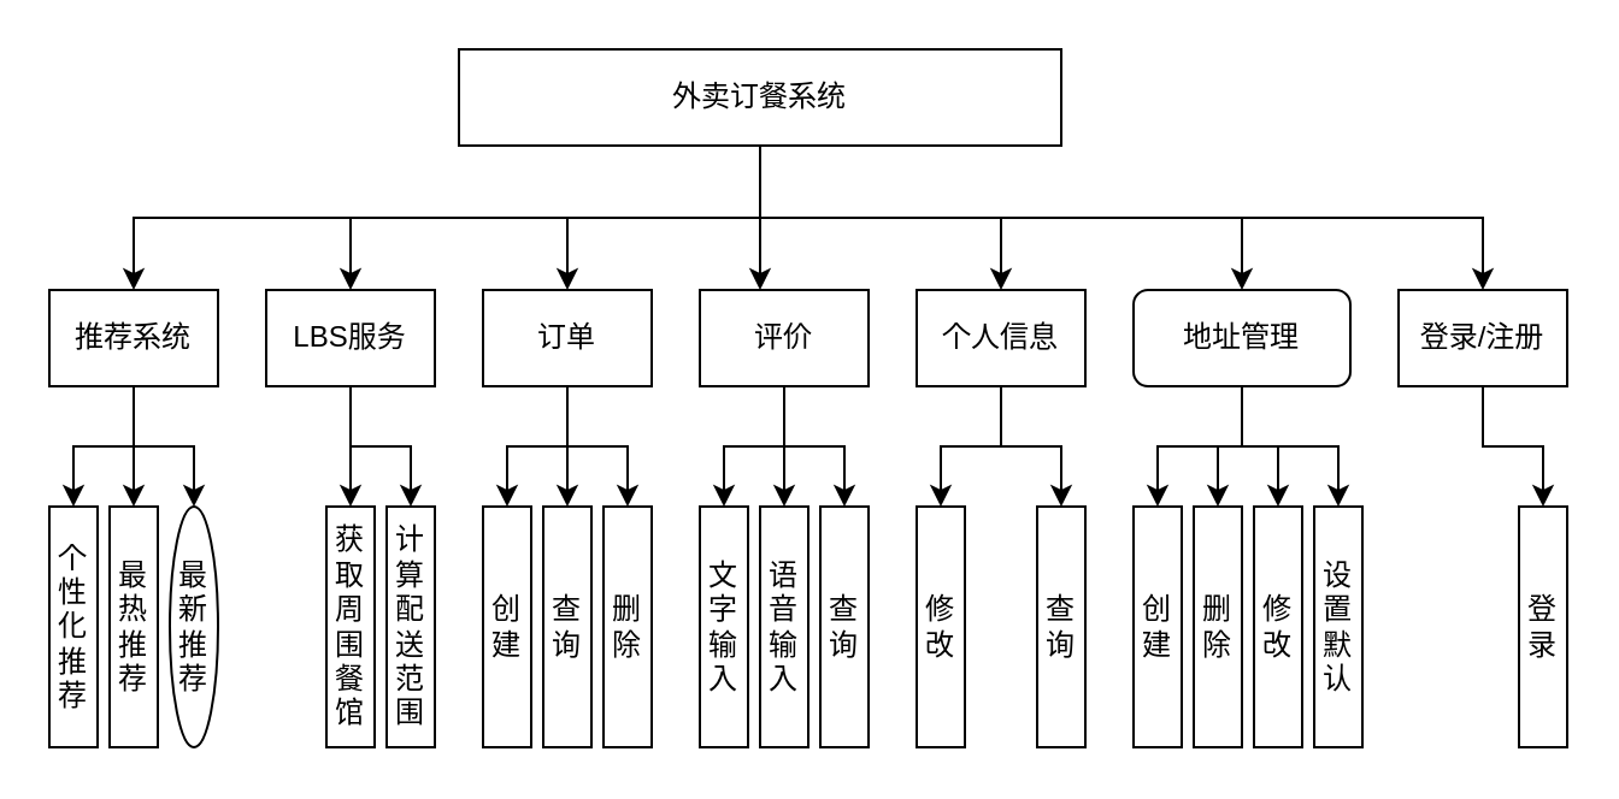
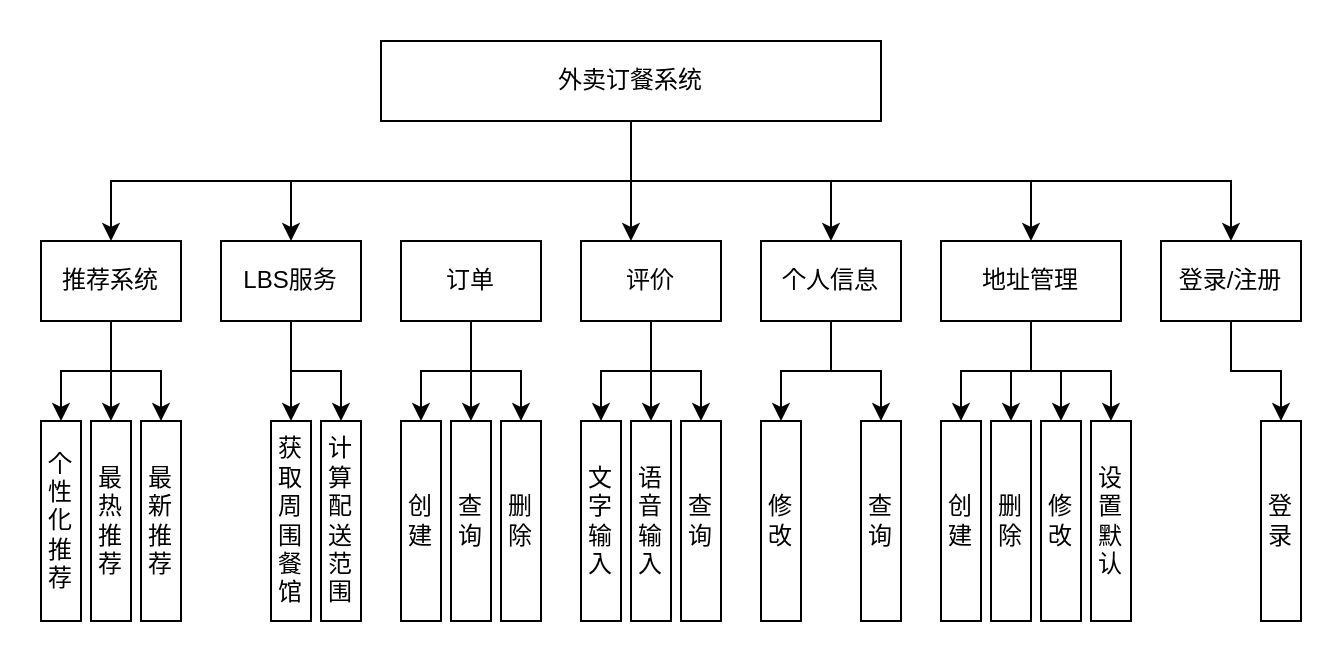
  <mxCell id="0" />
  <mxCell id="1" parent="0" />
  <mxCell id="2" style="edgeStyle=orthogonalEdgeStyle;rounded=0;orthogonalLoop=1;jettySize=auto;html=1;exitX=0.5;exitY=1;exitDx=0;exitDy=0;entryX=0.5;entryY=0;entryDx=0;entryDy=0;" edge="1" parent="1" source="9" target="13"><mxGeometry relative="1" as="geometry" /></mxCell>
  <mxCell id="3" style="edgeStyle=orthogonalEdgeStyle;rounded=0;orthogonalLoop=1;jettySize=auto;html=1;exitX=0.5;exitY=1;exitDx=0;exitDy=0;entryX=0.357;entryY=0;entryDx=0;entryDy=0;entryPerimeter=0;" edge="1" parent="1" source="9" target="29"><mxGeometry relative="1" as="geometry" /></mxCell>
- <mxCell id="4" style="edgeStyle=orthogonalEdgeStyle;rounded=0;orthogonalLoop=1;jettySize=auto;html=1;exitX=0.5;exitY=1;exitDx=0;exitDy=0;entryX=0.5;entryY=0;entryDx=0;entryDy=0;" edge="1" parent="1" source="9" target="25"><mxGeometry relative="1" as="geometry" /></mxCell>
  <mxCell id="5" style="edgeStyle=orthogonalEdgeStyle;rounded=0;orthogonalLoop=1;jettySize=auto;html=1;exitX=0.5;exitY=1;exitDx=0;exitDy=0;entryX=0.5;entryY=0;entryDx=0;entryDy=0;" edge="1" parent="1" source="9" target="16"><mxGeometry relative="1" as="geometry" /></mxCell>
  <mxCell id="6" style="edgeStyle=orthogonalEdgeStyle;rounded=0;orthogonalLoop=1;jettySize=auto;html=1;exitX=0.5;exitY=1;exitDx=0;exitDy=0;entryX=0.5;entryY=0;entryDx=0;entryDy=0;" edge="1" parent="1" source="9" target="32"><mxGeometry relative="1" as="geometry" /></mxCell>
  <mxCell id="7" style="edgeStyle=orthogonalEdgeStyle;rounded=0;orthogonalLoop=1;jettySize=auto;html=1;exitX=0.5;exitY=1;exitDx=0;exitDy=0;entryX=0.5;entryY=0;entryDx=0;entryDy=0;" edge="1" parent="1" source="9" target="45"><mxGeometry relative="1" as="geometry" /></mxCell>
  <mxCell id="8" style="edgeStyle=orthogonalEdgeStyle;rounded=0;orthogonalLoop=1;jettySize=auto;html=1;exitX=0.5;exitY=1;exitDx=0;exitDy=0;entryX=0.5;entryY=0;entryDx=0;entryDy=0;" edge="1" parent="1" source="9" target="34"><mxGeometry relative="1" as="geometry" /></mxCell>
  <mxCell id="9" value="外卖订餐系统" style="rounded=0;whiteSpace=wrap;html=1;" vertex="1" parent="1"><mxGeometry x="190" y="20" width="250" height="40" as="geometry" /></mxCell>
  <mxCell id="10" style="edgeStyle=orthogonalEdgeStyle;rounded=0;orthogonalLoop=1;jettySize=auto;html=1;exitX=0.5;exitY=1;exitDx=0;exitDy=0;entryX=0.5;entryY=0;entryDx=0;entryDy=0;" edge="1" parent="1" source="13" target="17"><mxGeometry relative="1" as="geometry" /></mxCell>
  <mxCell id="11" style="edgeStyle=orthogonalEdgeStyle;rounded=0;orthogonalLoop=1;jettySize=auto;html=1;exitX=0.5;exitY=1;exitDx=0;exitDy=0;entryX=0.5;entryY=0;entryDx=0;entryDy=0;" edge="1" parent="1" source="13" target="18"><mxGeometry relative="1" as="geometry" /></mxCell>
  <mxCell id="12" style="edgeStyle=orthogonalEdgeStyle;rounded=0;orthogonalLoop=1;jettySize=auto;html=1;exitX=0.5;exitY=1;exitDx=0;exitDy=0;entryX=0.5;entryY=0;entryDx=0;entryDy=0;" edge="1" parent="1" source="13" target="19"><mxGeometry relative="1" as="geometry" /></mxCell>
  <mxCell id="13" value="推荐系统" style="rounded=0;whiteSpace=wrap;html=1;" vertex="1" parent="1"><mxGeometry x="20" y="120" width="70" height="40" as="geometry" /></mxCell>
  <mxCell id="14" style="edgeStyle=orthogonalEdgeStyle;rounded=0;orthogonalLoop=1;jettySize=auto;html=1;exitX=0.5;exitY=1;exitDx=0;exitDy=0;" edge="1" parent="1" source="16" target="20"><mxGeometry relative="1" as="geometry" /></mxCell>
  <mxCell id="15" style="edgeStyle=orthogonalEdgeStyle;rounded=0;orthogonalLoop=1;jettySize=auto;html=1;exitX=0.5;exitY=1;exitDx=0;exitDy=0;entryX=0.5;entryY=0;entryDx=0;entryDy=0;" edge="1" parent="1" source="16" target="21"><mxGeometry relative="1" as="geometry" /></mxCell>
  <mxCell id="16" value="LBS服务" style="rounded=0;whiteSpace=wrap;html=1;" vertex="1" parent="1"><mxGeometry x="110" y="120" width="70" height="40" as="geometry" /></mxCell>
  <mxCell id="17" value="个性化推荐" style="rounded=0;whiteSpace=wrap;html=1;" vertex="1" parent="1"><mxGeometry x="20" y="210" width="20" height="100" as="geometry" /></mxCell>
  <mxCell id="18" value="最热推荐" style="rounded=0;whiteSpace=wrap;html=1;" vertex="1" parent="1"><mxGeometry x="45" y="210" width="20" height="100" as="geometry" /></mxCell>
- <mxCell id="19" value="最新推荐" style="ellipse;whiteSpace=wrap;html=1;" vertex="1" parent="1"><mxGeometry x="70" y="210" width="20" height="100" as="geometry" /></mxCell>
+ <mxCell id="19" value="最新推荐" style="rounded=0;whiteSpace=wrap;html=1;" vertex="1" parent="1"><mxGeometry x="70" y="210" width="20" height="100" as="geometry" /></mxCell>
  <mxCell id="20" value="获取周围餐馆" style="rounded=0;whiteSpace=wrap;html=1;" vertex="1" parent="1"><mxGeometry x="135" y="210" width="20" height="100" as="geometry" /></mxCell>
  <mxCell id="21" value="计算配送范围" style="rounded=0;whiteSpace=wrap;html=1;" vertex="1" parent="1"><mxGeometry x="160" y="210" width="20" height="100" as="geometry" /></mxCell>
  <mxCell id="22" style="edgeStyle=orthogonalEdgeStyle;rounded=0;orthogonalLoop=1;jettySize=auto;html=1;exitX=0.5;exitY=1;exitDx=0;exitDy=0;" edge="1" parent="1" source="25" target="36"><mxGeometry relative="1" as="geometry" /></mxCell>
  <mxCell id="23" style="edgeStyle=orthogonalEdgeStyle;rounded=0;orthogonalLoop=1;jettySize=auto;html=1;exitX=0.5;exitY=1;exitDx=0;exitDy=0;" edge="1" parent="1" source="25" target="35"><mxGeometry relative="1" as="geometry" /></mxCell>
  <mxCell id="24" style="edgeStyle=orthogonalEdgeStyle;rounded=0;orthogonalLoop=1;jettySize=auto;html=1;exitX=0.5;exitY=1;exitDx=0;exitDy=0;entryX=0.5;entryY=0;entryDx=0;entryDy=0;" edge="1" parent="1" source="25" target="37"><mxGeometry relative="1" as="geometry" /></mxCell>
  <mxCell id="25" value="订单" style="rounded=0;whiteSpace=wrap;html=1;" vertex="1" parent="1"><mxGeometry x="200" y="120" width="70" height="40" as="geometry" /></mxCell>
  <mxCell id="26" style="edgeStyle=orthogonalEdgeStyle;rounded=0;orthogonalLoop=1;jettySize=auto;html=1;exitX=0.5;exitY=1;exitDx=0;exitDy=0;entryX=0.5;entryY=0;entryDx=0;entryDy=0;" edge="1" parent="1" source="29" target="39"><mxGeometry relative="1" as="geometry" /></mxCell>
  <mxCell id="27" style="edgeStyle=orthogonalEdgeStyle;rounded=0;orthogonalLoop=1;jettySize=auto;html=1;exitX=0.5;exitY=1;exitDx=0;exitDy=0;entryX=0.5;entryY=0;entryDx=0;entryDy=0;" edge="1" parent="1" source="29" target="40"><mxGeometry relative="1" as="geometry" /></mxCell>
  <mxCell id="28" style="edgeStyle=orthogonalEdgeStyle;rounded=0;orthogonalLoop=1;jettySize=auto;html=1;exitX=0.5;exitY=1;exitDx=0;exitDy=0;entryX=0.5;entryY=0;entryDx=0;entryDy=0;" edge="1" parent="1" source="29" target="38"><mxGeometry relative="1" as="geometry" /></mxCell>
  <mxCell id="29" value="评价" style="rounded=0;whiteSpace=wrap;html=1;" vertex="1" parent="1"><mxGeometry x="290" y="120" width="70" height="40" as="geometry" /></mxCell>
  <mxCell id="30" style="edgeStyle=orthogonalEdgeStyle;rounded=0;orthogonalLoop=1;jettySize=auto;html=1;exitX=0.5;exitY=1;exitDx=0;exitDy=0;entryX=0.5;entryY=0;entryDx=0;entryDy=0;" edge="1" parent="1" source="32" target="46"><mxGeometry relative="1" as="geometry" /></mxCell>
  <mxCell id="31" style="edgeStyle=orthogonalEdgeStyle;rounded=0;orthogonalLoop=1;jettySize=auto;html=1;exitX=0.5;exitY=1;exitDx=0;exitDy=0;entryX=0.5;entryY=0;entryDx=0;entryDy=0;" edge="1" parent="1" source="32" target="47"><mxGeometry relative="1" as="geometry" /></mxCell>
  <mxCell id="32" value="个人信息" style="rounded=0;whiteSpace=wrap;html=1;" vertex="1" parent="1"><mxGeometry x="380" y="120" width="70" height="40" as="geometry" /></mxCell>
  <mxCell id="33" style="edgeStyle=orthogonalEdgeStyle;rounded=0;orthogonalLoop=1;jettySize=auto;html=1;exitX=0.5;exitY=1;exitDx=0;exitDy=0;entryX=0.5;entryY=0;entryDx=0;entryDy=0;" edge="1" parent="1" source="34" target="52"><mxGeometry relative="1" as="geometry" /></mxCell>
  <mxCell id="34" value="登录/注册" style="rounded=0;whiteSpace=wrap;html=1;" vertex="1" parent="1"><mxGeometry x="580" y="120" width="70" height="40" as="geometry" /></mxCell>
  <mxCell id="35" value="创建" style="rounded=0;whiteSpace=wrap;html=1;" vertex="1" parent="1"><mxGeometry x="200" y="210" width="20" height="100" as="geometry" /></mxCell>
  <mxCell id="36" value="查询" style="rounded=0;whiteSpace=wrap;html=1;" vertex="1" parent="1"><mxGeometry x="225" y="210" width="20" height="100" as="geometry" /></mxCell>
  <mxCell id="37" value="删除" style="rounded=0;whiteSpace=wrap;html=1;" vertex="1" parent="1"><mxGeometry x="250" y="210" width="20" height="100" as="geometry" /></mxCell>
  <mxCell id="38" value="文字输入" style="rounded=0;whiteSpace=wrap;html=1;" vertex="1" parent="1"><mxGeometry x="290" y="210" width="20" height="100" as="geometry" /></mxCell>
  <mxCell id="39" value="语音输入" style="rounded=0;whiteSpace=wrap;html=1;" vertex="1" parent="1"><mxGeometry x="315" y="210" width="20" height="100" as="geometry" /></mxCell>
  <mxCell id="40" value="查询" style="rounded=0;whiteSpace=wrap;html=1;" vertex="1" parent="1"><mxGeometry x="340" y="210" width="20" height="100" as="geometry" /></mxCell>
  <mxCell id="41" style="edgeStyle=orthogonalEdgeStyle;rounded=0;orthogonalLoop=1;jettySize=auto;html=1;exitX=0.5;exitY=1;exitDx=0;exitDy=0;entryX=0.5;entryY=0;entryDx=0;entryDy=0;" edge="1" parent="1" source="45" target="50"><mxGeometry relative="1" as="geometry" /></mxCell>
  <mxCell id="42" style="edgeStyle=orthogonalEdgeStyle;rounded=0;orthogonalLoop=1;jettySize=auto;html=1;exitX=0.5;exitY=1;exitDx=0;exitDy=0;entryX=0.5;entryY=0;entryDx=0;entryDy=0;" edge="1" parent="1" source="45" target="48"><mxGeometry relative="1" as="geometry" /></mxCell>
  <mxCell id="43" style="edgeStyle=orthogonalEdgeStyle;rounded=0;orthogonalLoop=1;jettySize=auto;html=1;exitX=0.5;exitY=1;exitDx=0;exitDy=0;entryX=0.5;entryY=0;entryDx=0;entryDy=0;" edge="1" parent="1" source="45" target="49"><mxGeometry relative="1" as="geometry" /></mxCell>
  <mxCell id="44" style="edgeStyle=orthogonalEdgeStyle;rounded=0;orthogonalLoop=1;jettySize=auto;html=1;exitX=0.5;exitY=1;exitDx=0;exitDy=0;entryX=0.5;entryY=0;entryDx=0;entryDy=0;" edge="1" parent="1" source="45" target="51"><mxGeometry relative="1" as="geometry" /></mxCell>
- <mxCell id="45" value="地址管理" style="whiteSpace=wrap;html=1;rounded=1;" vertex="1" parent="1"><mxGeometry x="470" y="120" width="90" height="40" as="geometry" /></mxCell>
+ <mxCell id="45" value="地址管理" style="rounded=0;whiteSpace=wrap;html=1;" vertex="1" parent="1"><mxGeometry x="470" y="120" width="90" height="40" as="geometry" /></mxCell>
  <mxCell id="46" value="修改" style="rounded=0;whiteSpace=wrap;html=1;" vertex="1" parent="1"><mxGeometry x="380" y="210" width="20" height="100" as="geometry" /></mxCell>
  <mxCell id="47" value="查询" style="rounded=0;whiteSpace=wrap;html=1;" vertex="1" parent="1"><mxGeometry x="430" y="210" width="20" height="100" as="geometry" /></mxCell>
  <mxCell id="48" value="创建" style="rounded=0;whiteSpace=wrap;html=1;" vertex="1" parent="1"><mxGeometry x="470" y="210" width="20" height="100" as="geometry" /></mxCell>
  <mxCell id="49" value="修改" style="rounded=0;whiteSpace=wrap;html=1;" vertex="1" parent="1"><mxGeometry x="520" y="210" width="20" height="100" as="geometry" /></mxCell>
  <mxCell id="50" value="删除" style="rounded=0;whiteSpace=wrap;html=1;" vertex="1" parent="1"><mxGeometry x="495" y="210" width="20" height="100" as="geometry" /></mxCell>
  <mxCell id="51" value="设置默认" style="rounded=0;whiteSpace=wrap;html=1;" vertex="1" parent="1"><mxGeometry x="545" y="210" width="20" height="100" as="geometry" /></mxCell>
  <mxCell id="52" value="登录" style="rounded=0;whiteSpace=wrap;html=1;" vertex="1" parent="1"><mxGeometry x="630" y="210" width="20" height="100" as="geometry" /></mxCell>
